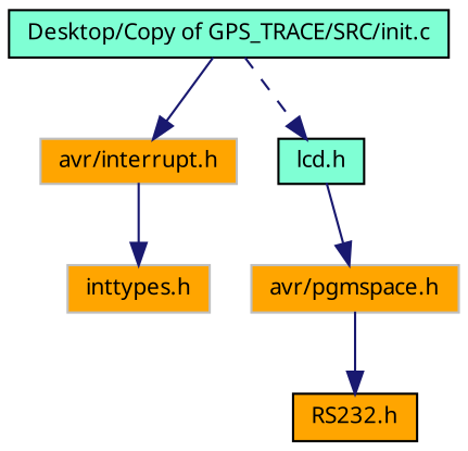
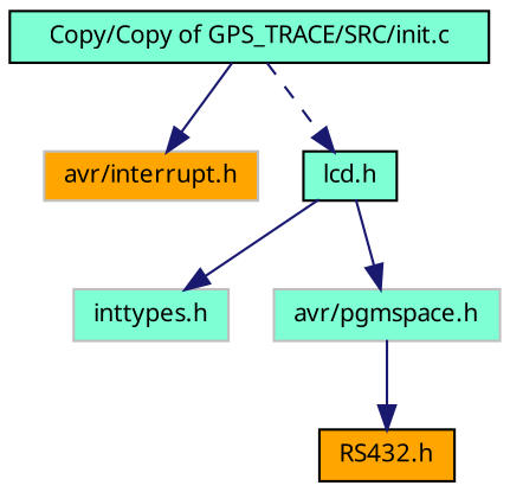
  digraph {
    node [color=black fillcolor=orange fontname="FreeSans.ttf" fontsize=10 shape=record style=filled]
    edge [color=midnightblue fontname="FreeSans.ttf" fontsize=10 labelfontname="FreeSans.ttf" labelfontsize=10 style=solid]
-   n1 [fillcolor=aquamarine fontcolor=black height=0.2 label="Desktop/Copy of GPS_TRACE/SRC/init.c" width=0.4]
+   n1 [fillcolor=aquamarine fontcolor=black height=0.2 label="Copy/Copy of GPS_TRACE/SRC/init.c" width=0.4]
    n2 [fillcolor=aquamarine height=0.2 label="lcd.h" width=0.4]
    n3 [color=grey75 height=0.2 label="avr/interrupt.h" width=0.4]
-   n4 [color=grey75 height=0.2 label="inttypes.h" width=0.4]
-   n5 [color=grey75 height=0.2 label="avr/pgmspace.h" width=0.4]
-   n6 [height=0.2 label="RS232.h" width=0.4]
+   n4 [color=grey75 fillcolor=aquamarine height=0.2 label="inttypes.h" width=0.4]
+   n5 [color=grey75 fillcolor=aquamarine height=0.2 label="avr/pgmspace.h" width=0.4]
+   n6 [height=0.2 label="RS432.h" width=0.4]
    n1 -> n2 [style=dashed]
    n1 -> n3
-   n3 -> n4
+   n2 -> n4
    n2 -> n5
    n5 -> n6
  }
